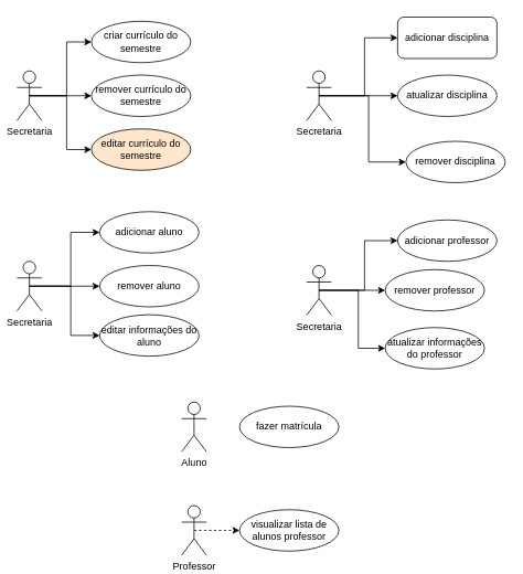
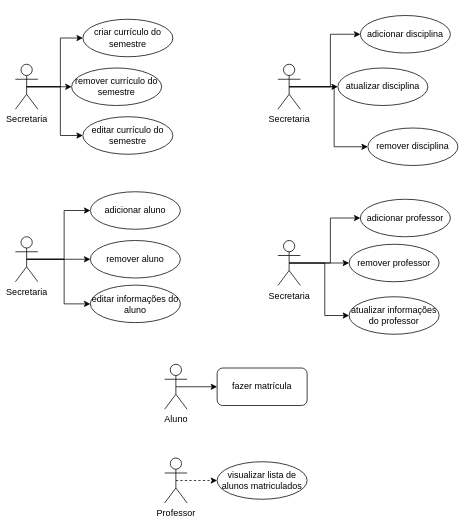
  <mxCell id="0" />
  <mxCell id="1" parent="0" />
  <mxCell id="2" style="edgeStyle=orthogonalEdgeStyle;rounded=0;orthogonalLoop=1;jettySize=auto;html=1;exitX=0.5;exitY=0.5;exitDx=0;exitDy=0;exitPerimeter=0;entryX=0;entryY=0.5;entryDx=0;entryDy=0;" edge="1" parent="1" source="5" target="7"><mxGeometry relative="1" as="geometry" /></mxCell>
  <mxCell id="3" style="edgeStyle=orthogonalEdgeStyle;rounded=0;orthogonalLoop=1;jettySize=auto;html=1;exitX=0.5;exitY=0.5;exitDx=0;exitDy=0;exitPerimeter=0;entryX=0;entryY=0.5;entryDx=0;entryDy=0;" edge="1" parent="1" source="5" target="8"><mxGeometry relative="1" as="geometry" /></mxCell>
  <mxCell id="4" style="edgeStyle=orthogonalEdgeStyle;rounded=0;orthogonalLoop=1;jettySize=auto;html=1;exitX=0.5;exitY=0.5;exitDx=0;exitDy=0;exitPerimeter=0;entryX=0;entryY=0.5;entryDx=0;entryDy=0;" edge="1" parent="1" source="5" target="6"><mxGeometry relative="1" as="geometry" /></mxCell>
  <mxCell id="5" value="Secretaria" style="shape=umlActor;verticalLabelPosition=bottom;verticalAlign=top;html=1;outlineConnect=0;" vertex="1" parent="1"><mxGeometry x="370" y="85" width="30" height="60" as="geometry" /></mxCell>
- <mxCell id="6" value="adicionar disciplina" style="whiteSpace=wrap;html=1;rounded=1;" vertex="1" parent="1"><mxGeometry x="480" y="20" width="120" height="50" as="geometry" /></mxCell>
- <mxCell id="7" value="atualizar disciplina" style="ellipse;whiteSpace=wrap;html=1;" vertex="1" parent="1"><mxGeometry x="480" y="90" width="120" height="50" as="geometry" /></mxCell>
+ <mxCell id="6" value="adicionar disciplina" style="ellipse;whiteSpace=wrap;html=1;" vertex="1" parent="1"><mxGeometry x="480" y="20" width="120" height="50" as="geometry" /></mxCell>
+ <mxCell id="7" value="atualizar disciplina" style="ellipse;whiteSpace=wrap;html=1;" vertex="1" parent="1"><mxGeometry x="450" y="90" width="120" height="50" as="geometry" /></mxCell>
  <mxCell id="8" value="remover disciplina" style="ellipse;whiteSpace=wrap;html=1;" vertex="1" parent="1"><mxGeometry x="490" y="170" width="120" height="50" as="geometry" /></mxCell>
+ <mxCell id="9" style="edgeStyle=orthogonalEdgeStyle;rounded=0;orthogonalLoop=1;jettySize=auto;html=1;exitX=0.5;exitY=0.5;exitDx=0;exitDy=0;exitPerimeter=0;" edge="1" parent="1" source="10" target="11"><mxGeometry relative="1" as="geometry" /></mxCell>
  <mxCell id="10" value="Aluno" style="shape=umlActor;verticalLabelPosition=bottom;verticalAlign=top;html=1;outlineConnect=0;" vertex="1" parent="1"><mxGeometry x="219" y="485" width="30" height="60" as="geometry" /></mxCell>
- <mxCell id="11" value="fazer matrícula" style="ellipse;whiteSpace=wrap;html=1;" vertex="1" parent="1"><mxGeometry x="289" y="490" width="120" height="50" as="geometry" /></mxCell>
+ <mxCell id="11" value="fazer matrícula" style="whiteSpace=wrap;html=1;rounded=1;" vertex="1" parent="1"><mxGeometry x="289" y="490" width="120" height="50" as="geometry" /></mxCell>
  <mxCell id="12" style="edgeStyle=orthogonalEdgeStyle;rounded=0;orthogonalLoop=1;jettySize=auto;html=1;exitX=0.5;exitY=0.5;exitDx=0;exitDy=0;exitPerimeter=0;dashed=1;" edge="1" parent="1" source="13" target="14"><mxGeometry relative="1" as="geometry" /></mxCell>
  <mxCell id="13" value="Professor" style="shape=umlActor;verticalLabelPosition=bottom;verticalAlign=top;html=1;outlineConnect=0;" vertex="1" parent="1"><mxGeometry x="219" y="610" width="30" height="60" as="geometry" /></mxCell>
- <mxCell id="14" value="visualizar lista de alunos professor" style="ellipse;whiteSpace=wrap;html=1;" vertex="1" parent="1"><mxGeometry x="289" y="615" width="120" height="50" as="geometry" /></mxCell>
+ <mxCell id="14" value="visualizar lista de alunos matriculados" style="ellipse;whiteSpace=wrap;html=1;" vertex="1" parent="1"><mxGeometry x="289" y="615" width="120" height="50" as="geometry" /></mxCell>
  <mxCell id="15" value="adicionar aluno" style="ellipse;whiteSpace=wrap;html=1;" vertex="1" parent="1"><mxGeometry x="120" y="255" width="120" height="50" as="geometry" /></mxCell>
  <mxCell id="16" value="remover professor" style="ellipse;whiteSpace=wrap;html=1;" vertex="1" parent="1"><mxGeometry x="465" y="325" width="120" height="50" as="geometry" /></mxCell>
  <mxCell id="17" value="adicionar professor" style="ellipse;whiteSpace=wrap;html=1;" vertex="1" parent="1"><mxGeometry x="480" y="265" width="120" height="50" as="geometry" /></mxCell>
  <mxCell id="18" value="editar informações do aluno" style="ellipse;whiteSpace=wrap;html=1;" vertex="1" parent="1"><mxGeometry x="120" y="379.5" width="120" height="50" as="geometry" /></mxCell>
  <mxCell id="19" value="remover aluno" style="ellipse;whiteSpace=wrap;html=1;" vertex="1" parent="1"><mxGeometry x="120" y="320" width="120" height="50" as="geometry" /></mxCell>
  <mxCell id="20" style="edgeStyle=orthogonalEdgeStyle;rounded=0;orthogonalLoop=1;jettySize=auto;html=1;exitX=0.5;exitY=0.5;exitDx=0;exitDy=0;exitPerimeter=0;entryX=0;entryY=0.5;entryDx=0;entryDy=0;" edge="1" parent="1" source="23" target="15"><mxGeometry relative="1" as="geometry" /></mxCell>
  <mxCell id="21" style="edgeStyle=orthogonalEdgeStyle;rounded=0;orthogonalLoop=1;jettySize=auto;html=1;exitX=0.5;exitY=0.5;exitDx=0;exitDy=0;exitPerimeter=0;" edge="1" parent="1" source="23" target="19"><mxGeometry relative="1" as="geometry" /></mxCell>
  <mxCell id="22" style="edgeStyle=orthogonalEdgeStyle;rounded=0;orthogonalLoop=1;jettySize=auto;html=1;exitX=0.5;exitY=0.5;exitDx=0;exitDy=0;exitPerimeter=0;entryX=0;entryY=0.5;entryDx=0;entryDy=0;" edge="1" parent="1" source="23" target="18"><mxGeometry relative="1" as="geometry" /></mxCell>
  <mxCell id="23" value="Secretaria" style="shape=umlActor;verticalLabelPosition=bottom;verticalAlign=top;html=1;outlineConnect=0;" vertex="1" parent="1"><mxGeometry x="20" y="315" width="30" height="60" as="geometry" /></mxCell>
  <mxCell id="24" style="edgeStyle=orthogonalEdgeStyle;rounded=0;orthogonalLoop=1;jettySize=auto;html=1;exitX=0.5;exitY=0.5;exitDx=0;exitDy=0;exitPerimeter=0;" edge="1" parent="1" source="27" target="16"><mxGeometry relative="1" as="geometry" /></mxCell>
  <mxCell id="25" style="edgeStyle=orthogonalEdgeStyle;rounded=0;orthogonalLoop=1;jettySize=auto;html=1;exitX=0.5;exitY=0.5;exitDx=0;exitDy=0;exitPerimeter=0;entryX=0;entryY=0.5;entryDx=0;entryDy=0;" edge="1" parent="1" source="27" target="17"><mxGeometry relative="1" as="geometry" /></mxCell>
  <mxCell id="26" style="edgeStyle=orthogonalEdgeStyle;rounded=0;orthogonalLoop=1;jettySize=auto;html=1;exitX=0.5;exitY=0.5;exitDx=0;exitDy=0;exitPerimeter=0;entryX=0;entryY=0.5;entryDx=0;entryDy=0;" edge="1" parent="1" source="27" target="28"><mxGeometry relative="1" as="geometry" /></mxCell>
  <mxCell id="27" value="Secretaria" style="shape=umlActor;verticalLabelPosition=bottom;verticalAlign=top;html=1;outlineConnect=0;" vertex="1" parent="1"><mxGeometry x="370" y="320" width="30" height="60" as="geometry" /></mxCell>
  <mxCell id="28" value="atualizar informações do professor" style="ellipse;whiteSpace=wrap;html=1;" vertex="1" parent="1"><mxGeometry x="465" y="395" width="120" height="50" as="geometry" /></mxCell>
  <mxCell id="29" style="edgeStyle=orthogonalEdgeStyle;rounded=0;orthogonalLoop=1;jettySize=auto;html=1;exitX=0.5;exitY=0.5;exitDx=0;exitDy=0;exitPerimeter=0;" edge="1" parent="1" source="32" target="34"><mxGeometry relative="1" as="geometry" /></mxCell>
  <mxCell id="30" style="edgeStyle=orthogonalEdgeStyle;rounded=0;orthogonalLoop=1;jettySize=auto;html=1;exitX=0.5;exitY=0.5;exitDx=0;exitDy=0;exitPerimeter=0;entryX=0;entryY=0.5;entryDx=0;entryDy=0;" edge="1" parent="1" source="32" target="33"><mxGeometry relative="1" as="geometry" /></mxCell>
  <mxCell id="31" style="edgeStyle=orthogonalEdgeStyle;rounded=0;orthogonalLoop=1;jettySize=auto;html=1;exitX=0.5;exitY=0.5;exitDx=0;exitDy=0;exitPerimeter=0;entryX=0;entryY=0.5;entryDx=0;entryDy=0;" edge="1" parent="1" source="32" target="35"><mxGeometry relative="1" as="geometry" /></mxCell>
  <mxCell id="32" value="Secretaria" style="shape=umlActor;verticalLabelPosition=bottom;verticalAlign=top;html=1;outlineConnect=0;" vertex="1" parent="1"><mxGeometry x="20" y="85" width="30" height="60" as="geometry" /></mxCell>
  <mxCell id="33" value="criar currículo do semestre" style="ellipse;whiteSpace=wrap;html=1;" vertex="1" parent="1"><mxGeometry x="110" y="25" width="120" height="50" as="geometry" /></mxCell>
- <mxCell id="34" value="remover currículo do semestre" style="ellipse;whiteSpace=wrap;html=1;" vertex="1" parent="1"><mxGeometry x="110" y="90" width="120" height="50" as="geometry" /></mxCell>
- <mxCell id="35" value="editar currículo do semestre" style="ellipse;whiteSpace=wrap;html=1;fillColor=#ffe6cc;" vertex="1" parent="1"><mxGeometry x="110" y="155" width="120" height="50" as="geometry" /></mxCell>
+ <mxCell id="34" value="remover currículo do semestre" style="ellipse;whiteSpace=wrap;html=1;" vertex="1" parent="1"><mxGeometry x="95" y="90" width="120" height="50" as="geometry" /></mxCell>
+ <mxCell id="35" value="editar currículo do semestre" style="ellipse;whiteSpace=wrap;html=1;" vertex="1" parent="1"><mxGeometry x="110" y="155" width="120" height="50" as="geometry" /></mxCell>
